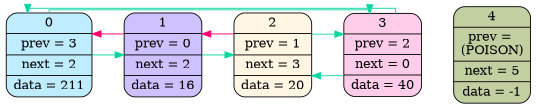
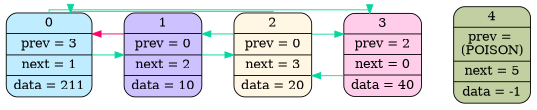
  digraph {
    rankdir=LR
    splines=ortho
    node [shape=Mrecord style=filled]
    edge [color="#06d6a0" constraint=false]
-   n1 [fillcolor="#BFECFF" label="0 | {prev = 3} | {next = 2} | {data = 211  }"]
-   n2 [fillcolor="#CDC1FF" label="1 | {prev = 0} | {next = 2} | {data = 16  }"]
+   n1 [fillcolor="#BFECFF" label="0 | {prev = 3} | {next = 1} | {data = 211  }"]
+   n2 [fillcolor="#CDC1FF" label="1 | {prev = 0} | {next = 2} | {data = 10  }"]
    n3 [fillcolor="#FFCCEA" label="3 | {prev = 2} | {next = 0} | {data = 40  }"]
-   n4 [fillcolor="#FFF6E3" label="2 | {prev = 1} | {next = 3} | {data = 20  }"]
+   n4 [fillcolor="#FFF6E3" label="2 | {prev = 0} | {next = 3} | {data = 20  }"]
    n5 [fillcolor="#C1CFA1" label="4 | {prev = \n(POISON)} | {next = 5} | {data = -1  }"]
    n1 -> n2 [style=invis weight=100000.0 color="" constraint=""]
    n1 -> n2
    n1 -> n3
    n2 -> n1 [color="#ff006e"]
    n2 -> n4 [style=invis weight=100000.0 color="" constraint=""]
    n2 -> n4
-   n3 -> n1
+   n4 -> n1
    n3 -> n4
    n3 -> n5 [style=invis weight=100000.0 color="" constraint=""]
-   n4 -> n2 [color="#ff006e"]
+   n4 -> n2
    n4 -> n3 [style=invis weight=100000.0 color="" constraint=""]
    n4 -> n3
  }
